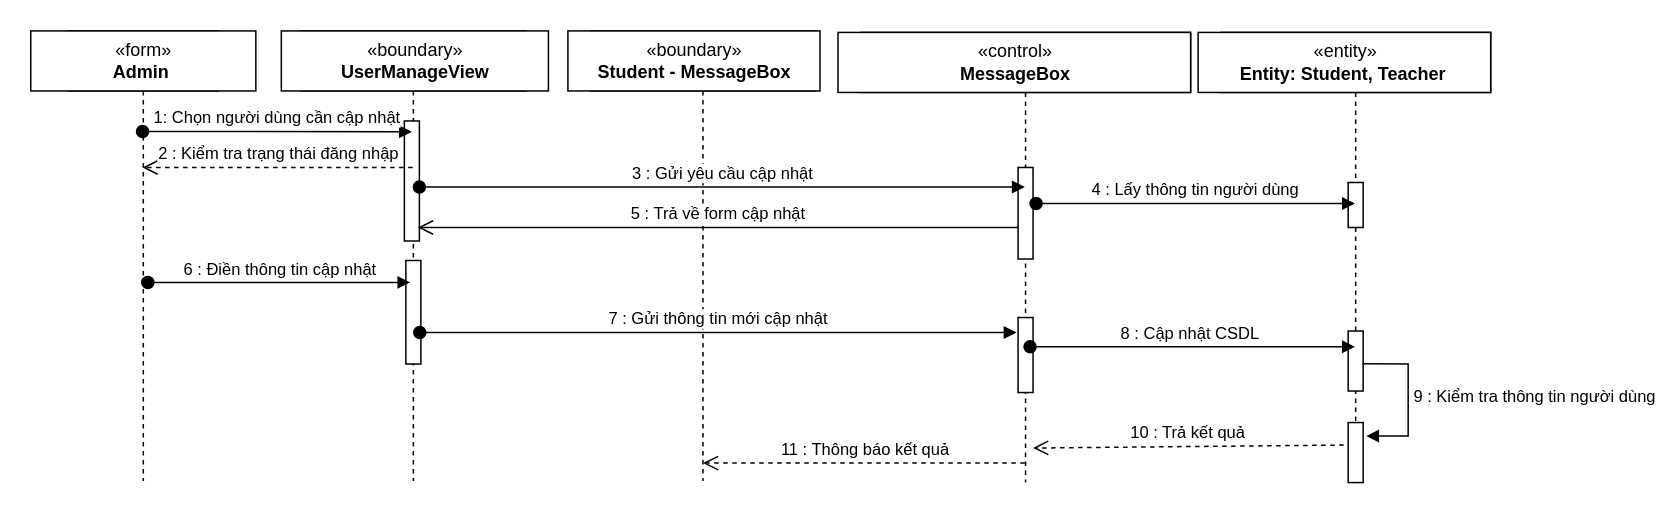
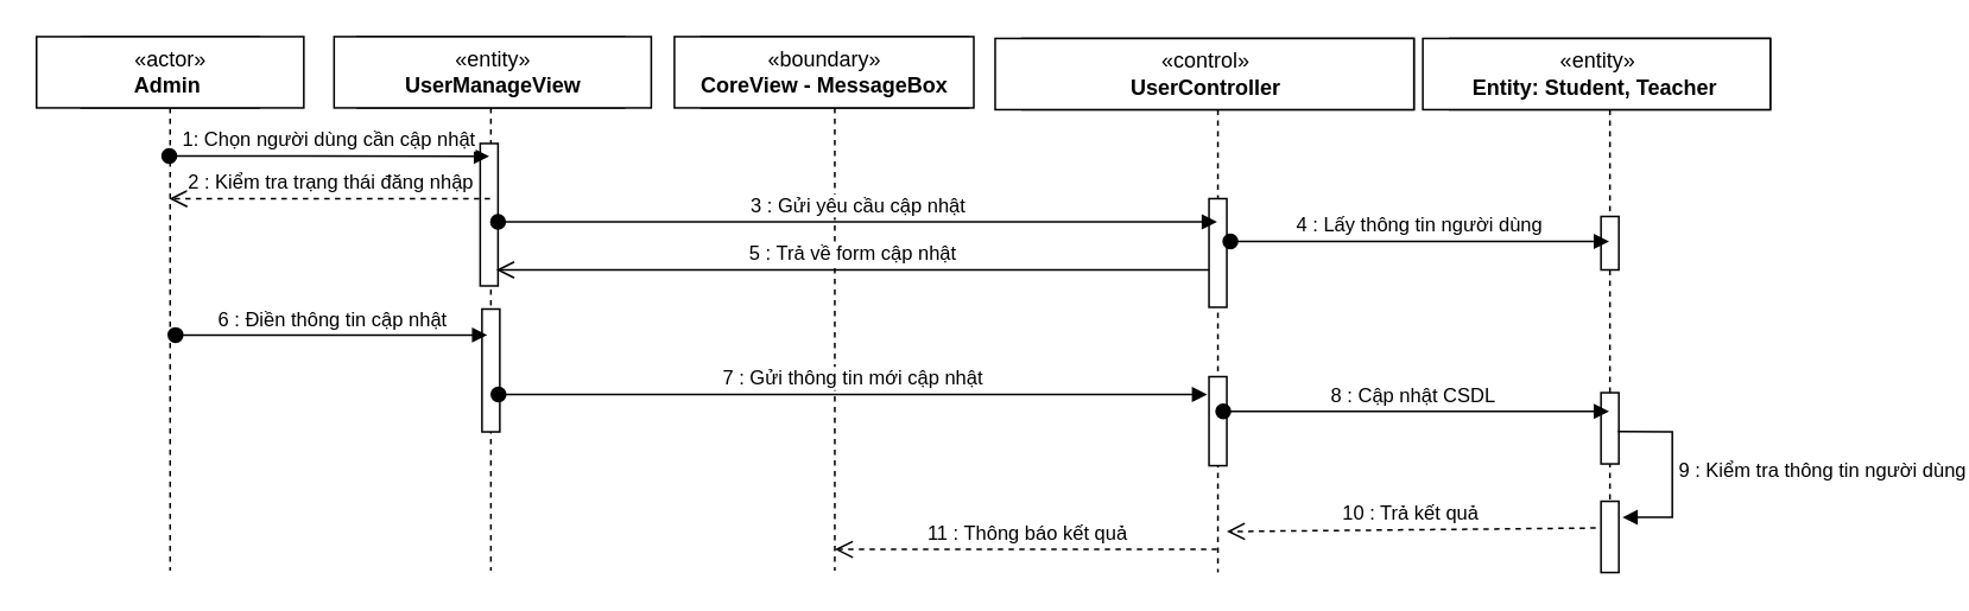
  <mxCell id="0" />
  <mxCell id="1" parent="0" />
  <mxCell id="2" value=":Object" style="shape=umlLifeline;perimeter=lifelinePerimeter;whiteSpace=wrap;html=1;container=1;collapsible=0;recursiveResize=0;outlineConnect=0;" parent="1" vertex="1"><mxGeometry x="45" y="20" width="100" height="300" as="geometry" /></mxCell>
- <mxCell id="3" value="«form»&lt;br&gt;&lt;b&gt;Admin&amp;nbsp;&lt;/b&gt;" style="html=1;" parent="1" vertex="1"><mxGeometry x="20" y="20" width="150" height="40" as="geometry" /></mxCell>
+ <mxCell id="3" value="«actor»&lt;br&gt;&lt;b&gt;Admin&amp;nbsp;&lt;/b&gt;" style="html=1;" parent="1" vertex="1"><mxGeometry x="20" y="20" width="150" height="40" as="geometry" /></mxCell>
  <mxCell id="4" value=":Object" style="shape=umlLifeline;perimeter=lifelinePerimeter;whiteSpace=wrap;html=1;container=1;collapsible=0;recursiveResize=0;outlineConnect=0;" parent="1" vertex="1"><mxGeometry x="200" y="20" width="150" height="300" as="geometry" /></mxCell>
- <mxCell id="5" value="«boundary»&lt;br&gt;&lt;b&gt;UserManageView&lt;/b&gt;" style="html=1;" parent="4" vertex="1"><mxGeometry x="-13" width="178" height="40" as="geometry" /></mxCell>
+ <mxCell id="5" value="«entity»&lt;br&gt;&lt;b&gt;UserManageView&lt;/b&gt;" style="html=1;" parent="4" vertex="1"><mxGeometry x="-13" width="178" height="40" as="geometry" /></mxCell>
  <mxCell id="6" value="" style="html=1;points=[];perimeter=orthogonalPerimeter;" parent="4" vertex="1"><mxGeometry x="69" y="60" width="10" height="80" as="geometry" /></mxCell>
  <mxCell id="7" value="" style="html=1;points=[];perimeter=orthogonalPerimeter;" parent="4" vertex="1"><mxGeometry x="70" y="153" width="10" height="69" as="geometry" /></mxCell>
  <mxCell id="8" value=":Object" style="shape=umlLifeline;perimeter=lifelinePerimeter;whiteSpace=wrap;html=1;container=1;collapsible=0;recursiveResize=0;outlineConnect=0;" parent="1" vertex="1"><mxGeometry x="393" y="20" width="150" height="300" as="geometry" /></mxCell>
- <mxCell id="9" value="«boundary»&lt;br&gt;&lt;b&gt;Student - MessageBox&lt;/b&gt;" style="html=1;" parent="8" vertex="1"><mxGeometry x="-15" width="168" height="40" as="geometry" /></mxCell>
+ <mxCell id="9" value="«boundary»&lt;br&gt;&lt;b&gt;CoreView - MessageBox&lt;/b&gt;" style="html=1;" parent="8" vertex="1"><mxGeometry x="-15" width="168" height="40" as="geometry" /></mxCell>
  <mxCell id="10" value=":Object" style="shape=umlLifeline;perimeter=lifelinePerimeter;whiteSpace=wrap;html=1;container=1;collapsible=0;recursiveResize=0;outlineConnect=0;" parent="1" vertex="1"><mxGeometry x="573" y="21" width="220" height="300" as="geometry" /></mxCell>
- <mxCell id="11" value="«control»&lt;br&gt;&lt;b&gt;MessageBox&lt;/b&gt;" style="html=1;" parent="10" vertex="1"><mxGeometry x="-15" width="235" height="40" as="geometry" /></mxCell>
+ <mxCell id="11" value="«control»&lt;br&gt;&lt;b&gt;UserController&lt;/b&gt;" style="html=1;" parent="10" vertex="1"><mxGeometry x="-15" width="235" height="40" as="geometry" /></mxCell>
  <mxCell id="12" value="" style="html=1;points=[];perimeter=orthogonalPerimeter;" parent="10" vertex="1"><mxGeometry x="105" y="190" width="10" height="50" as="geometry" /></mxCell>
  <mxCell id="13" value="" style="html=1;points=[];perimeter=orthogonalPerimeter;" parent="10" vertex="1"><mxGeometry x="105" y="90" width="10" height="61" as="geometry" /></mxCell>
  <mxCell id="14" value=":Object" style="shape=umlLifeline;perimeter=lifelinePerimeter;whiteSpace=wrap;html=1;container=1;collapsible=0;recursiveResize=0;outlineConnect=0;" parent="1" vertex="1"><mxGeometry x="813" y="21" width="180" height="300" as="geometry" /></mxCell>
  <mxCell id="15" value="«entity»&lt;br&gt;&lt;b&gt;Entity: Student, Teacher&amp;nbsp;&lt;/b&gt;" style="html=1;" parent="14" vertex="1"><mxGeometry x="-15" width="195" height="40" as="geometry" /></mxCell>
  <mxCell id="16" value="" style="html=1;points=[];perimeter=orthogonalPerimeter;" parent="14" vertex="1"><mxGeometry x="85" y="199" width="10" height="40" as="geometry" /></mxCell>
  <mxCell id="17" value="" style="html=1;points=[];perimeter=orthogonalPerimeter;" parent="14" vertex="1"><mxGeometry x="85" y="100" width="10" height="30" as="geometry" /></mxCell>
  <mxCell id="18" value="1: Chọn người dùng cần cập nhật" style="html=1;verticalAlign=bottom;startArrow=oval;startFill=1;endArrow=block;startSize=8;entryX=0.5;entryY=0.09;entryDx=0;entryDy=0;entryPerimeter=0;" parent="1" target="6" edge="1"><mxGeometry width="60" relative="1" as="geometry"><mxPoint x="94.5" y="87" as="sourcePoint" /><mxPoint x="263.5" y="87" as="targetPoint" /><Array as="points"><mxPoint x="158" y="87" /></Array></mxGeometry></mxCell>
  <mxCell id="19" value="7 : Gửi thông tin mới cập nhật" style="html=1;verticalAlign=bottom;startArrow=oval;startFill=1;endArrow=block;startSize=8;exitX=1;exitY=0.65;exitDx=0;exitDy=0;exitPerimeter=0;entryX=-0.1;entryY=0.2;entryDx=0;entryDy=0;entryPerimeter=0;" parent="1" target="12" edge="1"><mxGeometry width="60" relative="1" as="geometry"><mxPoint x="279.25" y="221" as="sourcePoint" /><mxPoint x="656.75" y="221" as="targetPoint" /></mxGeometry></mxCell>
  <mxCell id="20" value="8 : Cập nhật CSDL&amp;nbsp;" style="html=1;verticalAlign=bottom;startArrow=oval;startFill=1;endArrow=block;startSize=8;exitX=0.8;exitY=0.39;exitDx=0;exitDy=0;exitPerimeter=0;" parent="1" source="12" target="14" edge="1"><mxGeometry width="60" relative="1" as="geometry"><mxPoint x="558" y="201" as="sourcePoint" /><mxPoint x="618" y="201" as="targetPoint" /></mxGeometry></mxCell>
  <mxCell id="21" value="" style="html=1;points=[];perimeter=orthogonalPerimeter;" parent="1" vertex="1"><mxGeometry x="898" y="281" width="10" height="40" as="geometry" /></mxCell>
  <mxCell id="22" value="9 : Kiểm tra thông tin người dùng" style="edgeStyle=orthogonalEdgeStyle;html=1;align=left;spacingLeft=2;endArrow=block;rounded=0;exitX=0.95;exitY=0.547;exitDx=0;exitDy=0;exitPerimeter=0;" parent="1" source="16" edge="1"><mxGeometry relative="1" as="geometry"><mxPoint x="950" y="240" as="sourcePoint" /><Array as="points"><mxPoint x="938" y="242" /><mxPoint x="938" y="290" /></Array><mxPoint x="910" y="290" as="targetPoint" /></mxGeometry></mxCell>
  <mxCell id="23" value="2 : Kiểm tra trạng thái đăng nhập" style="html=1;verticalAlign=bottom;endArrow=open;dashed=1;endSize=8;" parent="1" source="4" target="2" edge="1"><mxGeometry relative="1" as="geometry"><mxPoint x="258" y="211" as="sourcePoint" /><mxPoint x="358" y="211" as="targetPoint" /><Array as="points"><mxPoint x="208" y="111" /></Array></mxGeometry></mxCell>
  <mxCell id="24" value="5 : Trả về form cập nhật" style="html=1;verticalAlign=bottom;endArrow=open;endSize=8;" parent="1" edge="1"><mxGeometry relative="1" as="geometry"><mxPoint x="678" y="151" as="sourcePoint" /><mxPoint x="277.997" y="151" as="targetPoint" /><Array as="points"><mxPoint x="391.33" y="151" /></Array></mxGeometry></mxCell>
  <mxCell id="25" value="6 : Điền thông tin cập nhật" style="html=1;verticalAlign=bottom;startArrow=oval;startFill=1;endArrow=block;startSize=8;" parent="1" edge="1"><mxGeometry width="60" relative="1" as="geometry"><mxPoint x="98" y="187.58" as="sourcePoint" /><mxPoint x="273" y="187.58" as="targetPoint" /><Array as="points"><mxPoint x="161.5" y="187.58" /></Array></mxGeometry></mxCell>
  <mxCell id="26" value="10 : Trả kết quả" style="html=1;verticalAlign=bottom;endArrow=open;dashed=1;endSize=8;exitX=-0.3;exitY=0.375;exitDx=0;exitDy=0;exitPerimeter=0;" parent="1" source="21" edge="1"><mxGeometry relative="1" as="geometry"><mxPoint x="862.5" y="298" as="sourcePoint" /><mxPoint x="688" y="298" as="targetPoint" /></mxGeometry></mxCell>
  <mxCell id="27" value="11 : Thông báo kết quả" style="html=1;verticalAlign=bottom;endArrow=open;dashed=1;endSize=8;" parent="1" source="10" edge="1"><mxGeometry relative="1" as="geometry"><mxPoint x="648" y="308" as="sourcePoint" /><mxPoint x="468" y="308" as="targetPoint" /></mxGeometry></mxCell>
  <mxCell id="28" value="3 : Gửi yêu cầu cập nhật" style="html=1;verticalAlign=bottom;startArrow=oval;startFill=1;endArrow=block;startSize=8;exitX=0.9;exitY=0.243;exitDx=0;exitDy=0;exitPerimeter=0;" parent="1" edge="1"><mxGeometry width="60" relative="1" as="geometry"><mxPoint x="279" y="124.01" as="sourcePoint" /><mxPoint x="682.5" y="124.01" as="targetPoint" /></mxGeometry></mxCell>
  <mxCell id="29" value="4 : Lấy thông tin người dùng" style="html=1;verticalAlign=bottom;startArrow=oval;startFill=1;endArrow=block;startSize=8;exitX=1.2;exitY=0.563;exitDx=0;exitDy=0;exitPerimeter=0;" parent="1" edge="1"><mxGeometry width="60" relative="1" as="geometry"><mxPoint x="690" y="135.04" as="sourcePoint" /><mxPoint x="902.5" y="135.04" as="targetPoint" /></mxGeometry></mxCell>
